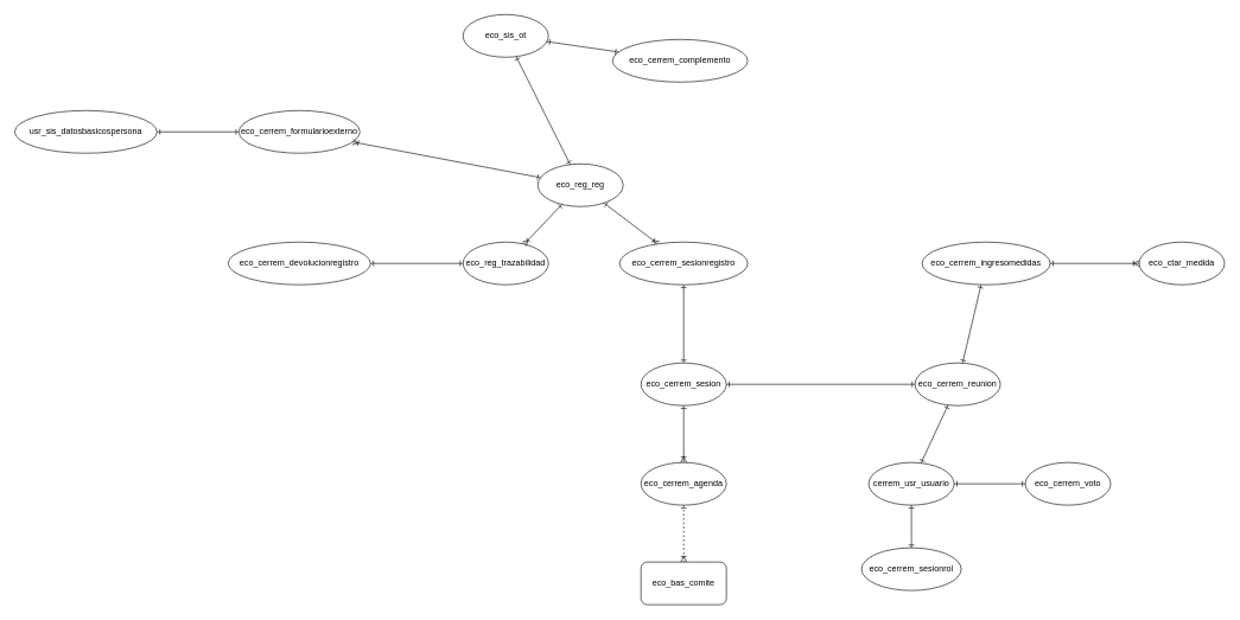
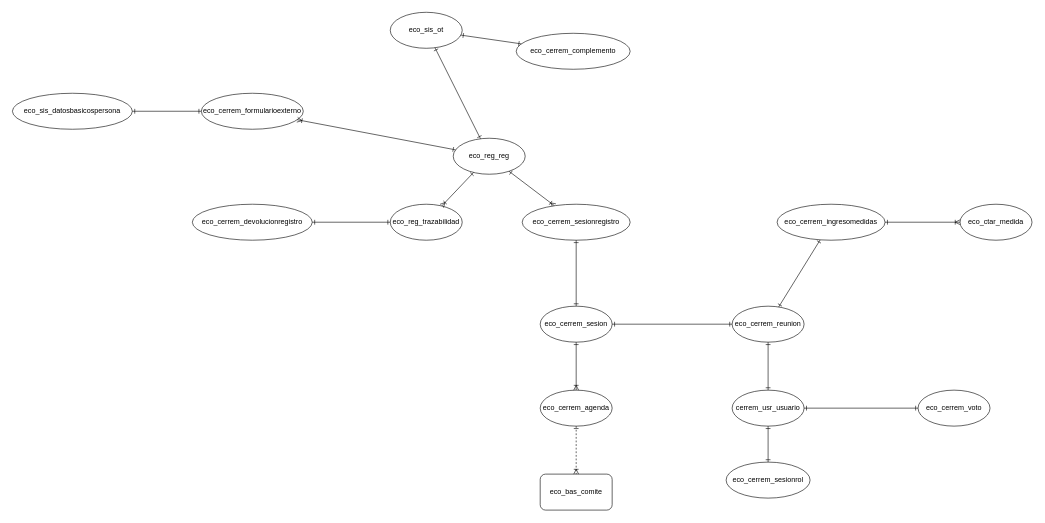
  <mxCell id="0" />
  <mxCell id="1" parent="0" />
  <mxCell id="2" value="eco_reg_reg" style="ellipse;whiteSpace=wrap;html=1;" parent="1" vertex="1"><mxGeometry x="755" y="230" width="120" height="60" as="geometry" /></mxCell>
  <mxCell id="3" value="eco_reg_trazabilidad" style="ellipse;whiteSpace=wrap;html=1;" parent="1" vertex="1"><mxGeometry x="650" y="340" width="120" height="60" as="geometry" /></mxCell>
  <mxCell id="4" value="eco_bas_comite" style="whiteSpace=wrap;html=1;rounded=1;" parent="1" vertex="1"><mxGeometry x="900" y="790" width="120" height="60" as="geometry" /></mxCell>
  <mxCell id="5" value="eco_cerrem_sesion" style="ellipse;whiteSpace=wrap;html=1;" parent="1" vertex="1"><mxGeometry x="900" y="510" width="120" height="60" as="geometry" /></mxCell>
  <mxCell id="6" value="eco_cerrem_agenda" style="ellipse;whiteSpace=wrap;html=1;" parent="1" vertex="1"><mxGeometry x="900" y="650" width="120" height="60" as="geometry" /></mxCell>
- <mxCell id="7" value="eco_cerrem_reunion" style="ellipse;whiteSpace=wrap;html=1;" parent="1" vertex="1"><mxGeometry x="1285" y="510" width="120" height="60" as="geometry" /></mxCell>
- <mxCell id="8" value="eco_cerrem_voto" style="ellipse;whiteSpace=wrap;html=1;" parent="1" vertex="1"><mxGeometry x="1440" y="650" width="120" height="60" as="geometry" /></mxCell>
+ <mxCell id="7" value="eco_cerrem_reunion" style="ellipse;whiteSpace=wrap;html=1;" parent="1" vertex="1"><mxGeometry x="1220" y="510" width="120" height="60" as="geometry" /></mxCell>
+ <mxCell id="8" value="eco_cerrem_voto" style="ellipse;whiteSpace=wrap;html=1;" parent="1" vertex="1"><mxGeometry x="1530" y="650" width="120" height="60" as="geometry" /></mxCell>
  <mxCell id="9" value="eco_ctar_medida" style="ellipse;whiteSpace=wrap;html=1;" parent="1" vertex="1"><mxGeometry x="1600" y="340" width="120" height="60" as="geometry" /></mxCell>
  <mxCell id="10" value="eco_cerrem_ingresomedidas" style="ellipse;whiteSpace=wrap;html=1;" parent="1" vertex="1"><mxGeometry x="1295" y="340" width="180" height="60" as="geometry" /></mxCell>
  <mxCell id="11" value="eco_cerrem_devolucionregistro" style="ellipse;whiteSpace=wrap;html=1;" parent="1" vertex="1"><mxGeometry x="320" y="340" width="200" height="60" as="geometry" /></mxCell>
  <mxCell id="12" style="rounded=0;orthogonalLoop=1;jettySize=auto;html=1;endArrow=ERoneToMany;endFill=0;startArrow=ERone;startFill=0;" parent="1" source="2" target="3" edge="1"><mxGeometry relative="1" as="geometry"><mxPoint x="740" y="260" as="sourcePoint" /><mxPoint x="870" y="260" as="targetPoint" /></mxGeometry></mxCell>
  <mxCell id="13" style="rounded=0;orthogonalLoop=1;jettySize=auto;html=1;endArrow=ERoneToMany;endFill=0;startArrow=ERone;startFill=0;" parent="1" source="2" target="26" edge="1"><mxGeometry relative="1" as="geometry"><mxPoint x="830" y="215" as="sourcePoint" /><mxPoint x="950" y="300" as="targetPoint" /></mxGeometry></mxCell>
  <mxCell id="14" value="eco_sis_ot" style="ellipse;whiteSpace=wrap;html=1;" parent="1" vertex="1"><mxGeometry x="650" y="20" width="120" height="60" as="geometry" /></mxCell>
  <mxCell id="15" style="rounded=0;orthogonalLoop=1;jettySize=auto;html=1;endArrow=ERone;endFill=0;startArrow=ERone;startFill=0;" parent="1" source="14" target="2" edge="1"><mxGeometry relative="1" as="geometry"><mxPoint x="450" y="110" as="sourcePoint" /><mxPoint x="632" y="245" as="targetPoint" /></mxGeometry></mxCell>
  <mxCell id="16" value="eco_cerrem_complemento" style="ellipse;whiteSpace=wrap;html=1;" parent="1" vertex="1"><mxGeometry x="860" y="55" width="190" height="60" as="geometry" /></mxCell>
  <mxCell id="17" style="rounded=0;orthogonalLoop=1;jettySize=auto;html=1;endArrow=ERone;endFill=0;startArrow=ERone;startFill=0;" parent="1" source="14" target="16" edge="1"><mxGeometry relative="1" as="geometry"><mxPoint x="780" y="195" as="sourcePoint" /><mxPoint x="910" y="195" as="targetPoint" /></mxGeometry></mxCell>
  <mxCell id="18" style="rounded=0;orthogonalLoop=1;jettySize=auto;html=1;endArrow=ERone;endFill=0;startArrow=ERone;startFill=0;" parent="1" source="5" target="7" edge="1"><mxGeometry relative="1" as="geometry"><mxPoint x="1040" y="300" as="sourcePoint" /><mxPoint x="1060" y="505" as="targetPoint" /></mxGeometry></mxCell>
  <mxCell id="19" style="rounded=0;orthogonalLoop=1;jettySize=auto;html=1;endArrow=ERoneToMany;endFill=0;startArrow=ERone;startFill=0;" parent="1" source="5" target="6" edge="1"><mxGeometry relative="1" as="geometry"><mxPoint x="770" y="552.5" as="sourcePoint" /><mxPoint x="952" y="687.5" as="targetPoint" /></mxGeometry></mxCell>
  <mxCell id="20" value="&lt;div&gt;cerrem_usr_usuario&lt;/div&gt;" style="ellipse;whiteSpace=wrap;html=1;" parent="1" vertex="1"><mxGeometry x="1220" y="650" width="120" height="60" as="geometry" /></mxCell>
  <mxCell id="21" style="rounded=0;orthogonalLoop=1;jettySize=auto;html=1;endArrow=ERone;endFill=0;startArrow=ERone;startFill=0;" parent="1" source="7" target="20" edge="1"><mxGeometry relative="1" as="geometry"><mxPoint x="1270" y="610" as="sourcePoint" /><mxPoint x="1390" y="610" as="targetPoint" /></mxGeometry></mxCell>
  <mxCell id="22" style="rounded=0;orthogonalLoop=1;jettySize=auto;html=1;endArrow=ERone;endFill=0;startArrow=ERone;startFill=0;" parent="1" source="20" target="8" edge="1"><mxGeometry relative="1" as="geometry"><mxPoint x="1500" y="570" as="sourcePoint" /><mxPoint x="1290" y="660" as="targetPoint" /></mxGeometry></mxCell>
  <mxCell id="23" style="rounded=0;orthogonalLoop=1;jettySize=auto;html=1;endArrow=ERone;endFill=0;startArrow=ERone;startFill=0;" parent="1" source="7" target="10" edge="1"><mxGeometry relative="1" as="geometry"><mxPoint x="1280" y="320" as="sourcePoint" /><mxPoint x="1370" y="320" as="targetPoint" /></mxGeometry></mxCell>
  <mxCell id="24" style="rounded=0;orthogonalLoop=1;jettySize=auto;html=1;endArrow=ERoneToMany;endFill=0;startArrow=ERone;startFill=0;" parent="1" source="10" target="9" edge="1"><mxGeometry relative="1" as="geometry"><mxPoint x="1505" y="498" as="sourcePoint" /><mxPoint x="1631" y="369" as="targetPoint" /></mxGeometry></mxCell>
  <mxCell id="25" value="eco_cerrem_formularioexterno" style="ellipse;whiteSpace=wrap;html=1;" parent="1" vertex="1"><mxGeometry x="335" y="155" width="170" height="60" as="geometry" /></mxCell>
  <mxCell id="26" value="eco_cerrem_sesionregistro" style="ellipse;whiteSpace=wrap;html=1;" parent="1" vertex="1"><mxGeometry x="870" y="340" width="180" height="60" as="geometry" /></mxCell>
  <mxCell id="27" style="rounded=0;orthogonalLoop=1;jettySize=auto;html=1;endArrow=ERone;endFill=0;startArrow=ERone;startFill=0;" parent="1" source="26" target="5" edge="1"><mxGeometry relative="1" as="geometry"><mxPoint x="930" y="450" as="sourcePoint" /><mxPoint x="1130" y="450" as="targetPoint" /></mxGeometry></mxCell>
- <mxCell id="28" value="usr_sis_datosbasicospersona" style="ellipse;whiteSpace=wrap;html=1;" parent="1" vertex="1"><mxGeometry x="20" y="155" width="200" height="60" as="geometry" /></mxCell>
+ <mxCell id="28" value="eco_sis_datosbasicospersona" style="ellipse;whiteSpace=wrap;html=1;" parent="1" vertex="1"><mxGeometry x="20" y="155" width="200" height="60" as="geometry" /></mxCell>
  <mxCell id="29" style="rounded=0;orthogonalLoop=1;jettySize=auto;html=1;endArrow=ERone;endFill=0;startArrow=ERone;startFill=0;" parent="1" source="25" target="28" edge="1"><mxGeometry relative="1" as="geometry"><mxPoint x="310" y="220" as="sourcePoint" /><mxPoint x="310" y="295" as="targetPoint" /></mxGeometry></mxCell>
  <mxCell id="30" style="rounded=0;orthogonalLoop=1;jettySize=auto;html=1;endArrow=ERone;endFill=0;startArrow=ERoneToMany;startFill=0;" parent="1" source="25" target="2" edge="1"><mxGeometry relative="1" as="geometry"><mxPoint x="630" y="240" as="sourcePoint" /><mxPoint x="620" y="260" as="targetPoint" /></mxGeometry></mxCell>
  <mxCell id="31" style="rounded=0;orthogonalLoop=1;jettySize=auto;html=1;endArrow=ERone;endFill=0;startArrow=ERone;startFill=0;" parent="1" source="3" target="11" edge="1"><mxGeometry relative="1" as="geometry"><mxPoint x="720" y="225" as="sourcePoint" /><mxPoint x="720" y="350" as="targetPoint" /></mxGeometry></mxCell>
  <mxCell id="32" value="&lt;div&gt;eco_cerrem_sesionrol&lt;/div&gt;" style="ellipse;whiteSpace=wrap;html=1;" vertex="1" parent="1"><mxGeometry x="1210" y="770" width="140" height="60" as="geometry" /></mxCell>
  <mxCell id="33" style="rounded=0;orthogonalLoop=1;jettySize=auto;html=1;endArrow=ERone;endFill=0;startArrow=ERone;startFill=0;" edge="1" parent="1" source="20" target="32"><mxGeometry relative="1" as="geometry"><mxPoint x="1350" y="690" as="sourcePoint" /><mxPoint x="1450" y="690" as="targetPoint" /></mxGeometry></mxCell>
  <mxCell id="34" style="rounded=0;orthogonalLoop=1;jettySize=auto;html=1;endArrow=ERoneToMany;endFill=0;startArrow=ERone;startFill=0;dashed=1;" edge="1" parent="1" source="6" target="4"><mxGeometry relative="1" as="geometry"><mxPoint x="1040" y="700" as="sourcePoint" /><mxPoint x="1040" y="780" as="targetPoint" /></mxGeometry></mxCell>
